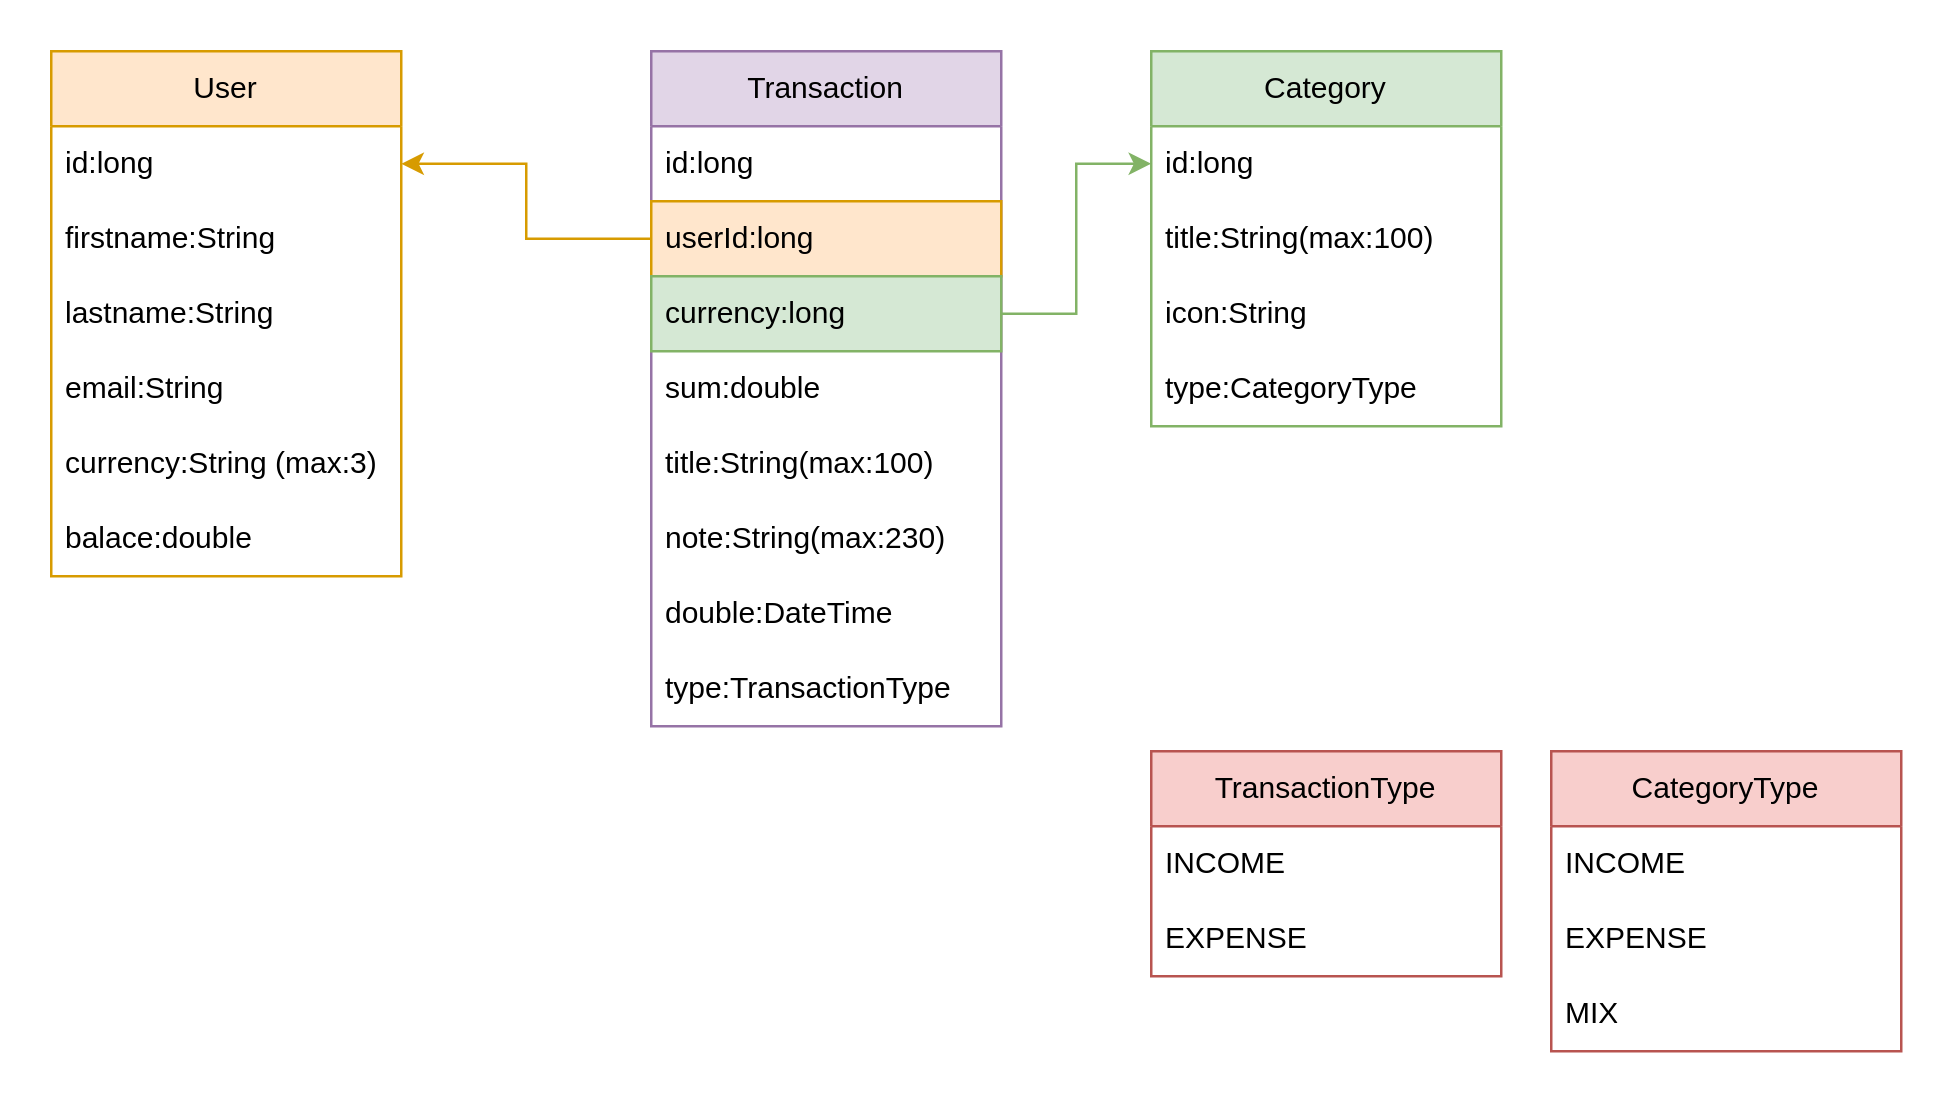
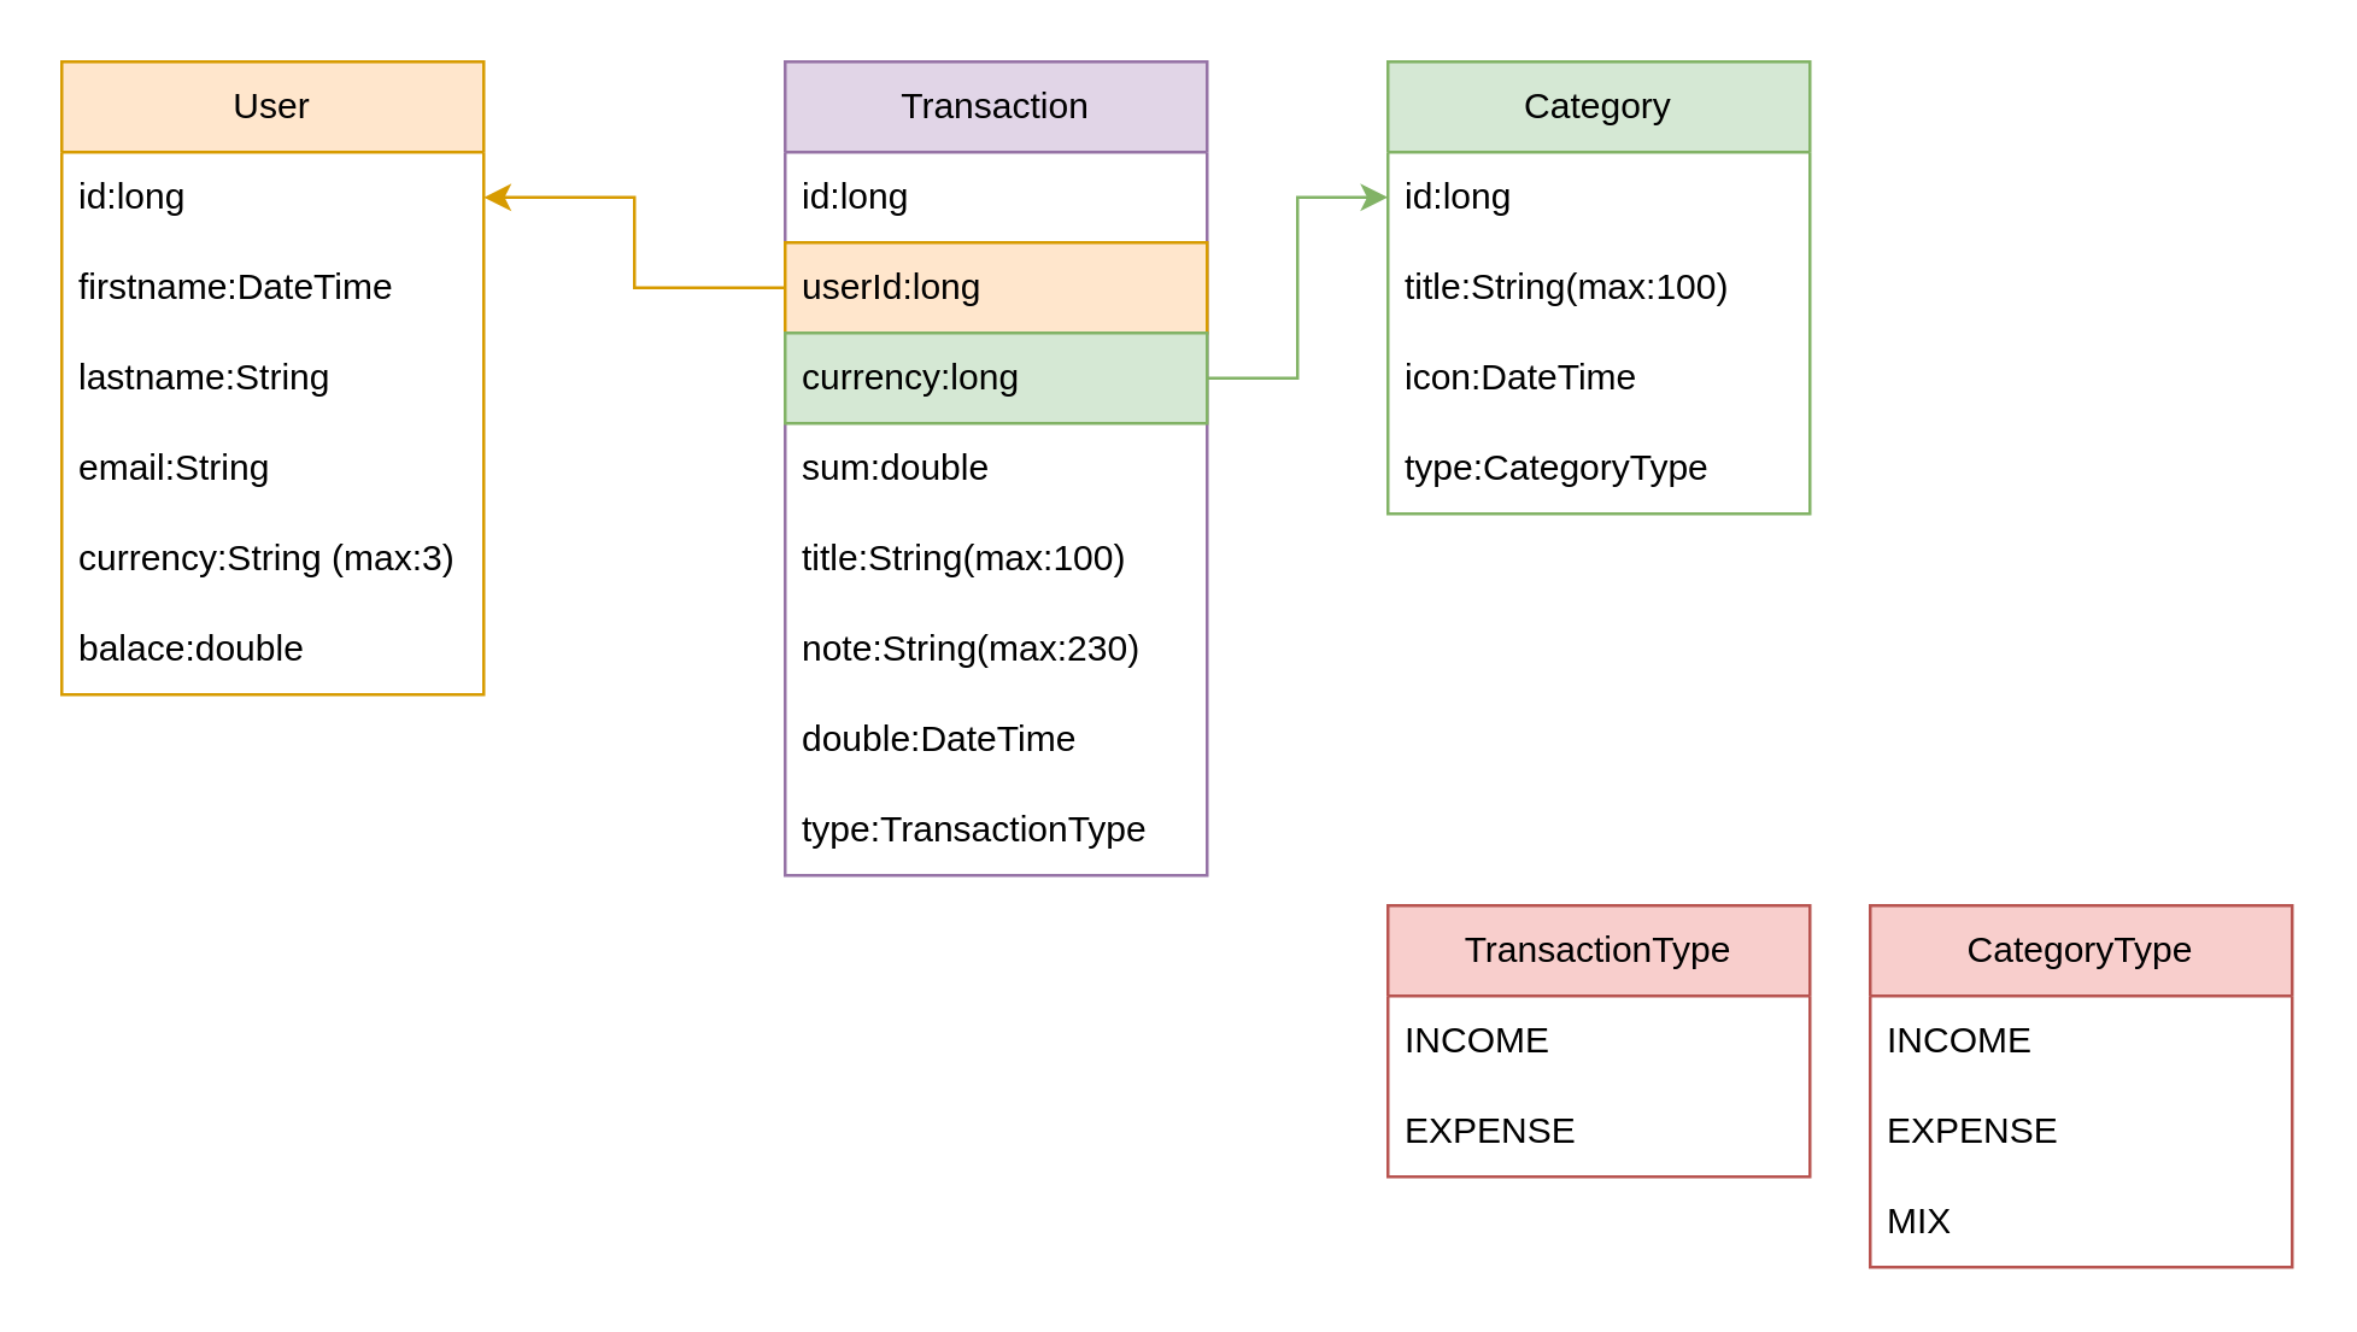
  <mxCell id="0" />
  <mxCell id="1" parent="0" />
  <mxCell id="2" value="User" style="swimlane;fontStyle=0;childLayout=stackLayout;horizontal=1;startSize=30;horizontalStack=0;resizeParent=1;resizeParentMax=0;resizeLast=0;collapsible=1;marginBottom=0;whiteSpace=wrap;html=1;fillColor=#ffe6cc;strokeColor=#d79b00;" vertex="1" parent="1"><mxGeometry x="20" y="20" width="140" height="210" as="geometry" /></mxCell>
  <mxCell id="3" value="id:long" style="text;strokeColor=none;fillColor=none;align=left;verticalAlign=middle;spacingLeft=4;spacingRight=4;overflow=hidden;points=[[0,0.5],[1,0.5]];portConstraint=eastwest;rotatable=0;whiteSpace=wrap;html=1;" vertex="1" parent="2"><mxGeometry y="30" width="140" height="30" as="geometry" /></mxCell>
- <mxCell id="4" value="firstname:String" style="text;strokeColor=none;fillColor=none;align=left;verticalAlign=middle;spacingLeft=4;spacingRight=4;overflow=hidden;points=[[0,0.5],[1,0.5]];portConstraint=eastwest;rotatable=0;whiteSpace=wrap;html=1;" vertex="1" parent="2"><mxGeometry y="60" width="140" height="30" as="geometry" /></mxCell>
+ <mxCell id="4" value="firstname:DateTime" style="text;strokeColor=none;fillColor=none;align=left;verticalAlign=middle;spacingLeft=4;spacingRight=4;overflow=hidden;points=[[0,0.5],[1,0.5]];portConstraint=eastwest;rotatable=0;whiteSpace=wrap;html=1;" vertex="1" parent="2"><mxGeometry y="60" width="140" height="30" as="geometry" /></mxCell>
  <mxCell id="5" value="lastname:String" style="text;strokeColor=none;fillColor=none;align=left;verticalAlign=middle;spacingLeft=4;spacingRight=4;overflow=hidden;points=[[0,0.5],[1,0.5]];portConstraint=eastwest;rotatable=0;whiteSpace=wrap;html=1;" vertex="1" parent="2"><mxGeometry y="90" width="140" height="30" as="geometry" /></mxCell>
  <mxCell id="6" value="email:String" style="text;strokeColor=none;fillColor=none;align=left;verticalAlign=middle;spacingLeft=4;spacingRight=4;overflow=hidden;points=[[0,0.5],[1,0.5]];portConstraint=eastwest;rotatable=0;whiteSpace=wrap;html=1;" vertex="1" parent="2"><mxGeometry y="120" width="140" height="30" as="geometry" /></mxCell>
  <mxCell id="7" value="currency:String (max:3)" style="text;strokeColor=none;fillColor=none;align=left;verticalAlign=middle;spacingLeft=4;spacingRight=4;overflow=hidden;points=[[0,0.5],[1,0.5]];portConstraint=eastwest;rotatable=0;whiteSpace=wrap;html=1;" vertex="1" parent="2"><mxGeometry y="150" width="140" height="30" as="geometry" /></mxCell>
  <mxCell id="8" value="balace:double" style="text;strokeColor=none;fillColor=none;align=left;verticalAlign=middle;spacingLeft=4;spacingRight=4;overflow=hidden;points=[[0,0.5],[1,0.5]];portConstraint=eastwest;rotatable=0;whiteSpace=wrap;html=1;" vertex="1" parent="2"><mxGeometry y="180" width="140" height="30" as="geometry" /></mxCell>
  <mxCell id="9" value="Transaction" style="swimlane;fontStyle=0;childLayout=stackLayout;horizontal=1;startSize=30;horizontalStack=0;resizeParent=1;resizeParentMax=0;resizeLast=0;collapsible=1;marginBottom=0;whiteSpace=wrap;html=1;fillColor=#e1d5e7;strokeColor=#9673a6;" vertex="1" parent="1"><mxGeometry x="260" y="20" width="140" height="270" as="geometry" /></mxCell>
  <mxCell id="10" value="id:long" style="text;strokeColor=none;fillColor=none;align=left;verticalAlign=middle;spacingLeft=4;spacingRight=4;overflow=hidden;points=[[0,0.5],[1,0.5]];portConstraint=eastwest;rotatable=0;whiteSpace=wrap;html=1;" vertex="1" parent="9"><mxGeometry y="30" width="140" height="30" as="geometry" /></mxCell>
  <mxCell id="11" value="userId:long" style="text;strokeColor=#d79b00;fillColor=#ffe6cc;align=left;verticalAlign=middle;spacingLeft=4;spacingRight=4;overflow=hidden;points=[[0,0.5],[1,0.5]];portConstraint=eastwest;rotatable=0;whiteSpace=wrap;html=1;" vertex="1" parent="9"><mxGeometry y="60" width="140" height="30" as="geometry" /></mxCell>
  <mxCell id="12" value="currency:long" style="text;strokeColor=#82b366;fillColor=#d5e8d4;align=left;verticalAlign=middle;spacingLeft=4;spacingRight=4;overflow=hidden;points=[[0,0.5],[1,0.5]];portConstraint=eastwest;rotatable=0;whiteSpace=wrap;html=1;" vertex="1" parent="9"><mxGeometry y="90" width="140" height="30" as="geometry" /></mxCell>
  <mxCell id="13" value="sum:double" style="text;strokeColor=none;fillColor=none;align=left;verticalAlign=middle;spacingLeft=4;spacingRight=4;overflow=hidden;points=[[0,0.5],[1,0.5]];portConstraint=eastwest;rotatable=0;whiteSpace=wrap;html=1;" vertex="1" parent="9"><mxGeometry y="120" width="140" height="30" as="geometry" /></mxCell>
  <mxCell id="14" value="title:String(max:100)" style="text;strokeColor=none;fillColor=none;align=left;verticalAlign=middle;spacingLeft=4;spacingRight=4;overflow=hidden;points=[[0,0.5],[1,0.5]];portConstraint=eastwest;rotatable=0;whiteSpace=wrap;html=1;" vertex="1" parent="9"><mxGeometry y="150" width="140" height="30" as="geometry" /></mxCell>
  <mxCell id="15" value="note:String(max:230)" style="text;strokeColor=none;fillColor=none;align=left;verticalAlign=middle;spacingLeft=4;spacingRight=4;overflow=hidden;points=[[0,0.5],[1,0.5]];portConstraint=eastwest;rotatable=0;whiteSpace=wrap;html=1;" vertex="1" parent="9"><mxGeometry y="180" width="140" height="30" as="geometry" /></mxCell>
  <mxCell id="16" value="double:DateTime" style="text;strokeColor=none;fillColor=none;align=left;verticalAlign=middle;spacingLeft=4;spacingRight=4;overflow=hidden;points=[[0,0.5],[1,0.5]];portConstraint=eastwest;rotatable=0;whiteSpace=wrap;html=1;" vertex="1" parent="9"><mxGeometry y="210" width="140" height="30" as="geometry" /></mxCell>
  <mxCell id="17" value="type:&lt;span style=&quot;text-align: center;&quot;&gt;TransactionType&lt;/span&gt;" style="text;strokeColor=none;fillColor=none;align=left;verticalAlign=middle;spacingLeft=4;spacingRight=4;overflow=hidden;points=[[0,0.5],[1,0.5]];portConstraint=eastwest;rotatable=0;whiteSpace=wrap;html=1;" vertex="1" parent="9"><mxGeometry y="240" width="140" height="30" as="geometry" /></mxCell>
  <mxCell id="18" style="edgeStyle=orthogonalEdgeStyle;rounded=0;orthogonalLoop=1;jettySize=auto;html=1;entryX=1;entryY=0.5;entryDx=0;entryDy=0;fillColor=#ffe6cc;strokeColor=#d79b00;" edge="1" parent="1" source="11" target="3"><mxGeometry relative="1" as="geometry" /></mxCell>
  <mxCell id="19" value="Category" style="swimlane;fontStyle=0;childLayout=stackLayout;horizontal=1;startSize=30;horizontalStack=0;resizeParent=1;resizeParentMax=0;resizeLast=0;collapsible=1;marginBottom=0;whiteSpace=wrap;html=1;fillColor=#d5e8d4;strokeColor=#82b366;" vertex="1" parent="1"><mxGeometry x="460" y="20" width="140" height="150" as="geometry" /></mxCell>
  <mxCell id="20" value="id:long" style="text;strokeColor=none;fillColor=none;align=left;verticalAlign=middle;spacingLeft=4;spacingRight=4;overflow=hidden;points=[[0,0.5],[1,0.5]];portConstraint=eastwest;rotatable=0;whiteSpace=wrap;html=1;" vertex="1" parent="19"><mxGeometry y="30" width="140" height="30" as="geometry" /></mxCell>
  <mxCell id="21" value="&lt;div style=&quot;text-align: center;&quot;&gt;&lt;span style=&quot;background-color: initial;&quot;&gt;title:String(max:100)&lt;/span&gt;&lt;/div&gt;" style="text;strokeColor=none;fillColor=none;align=left;verticalAlign=middle;spacingLeft=4;spacingRight=4;overflow=hidden;points=[[0,0.5],[1,0.5]];portConstraint=eastwest;rotatable=0;whiteSpace=wrap;html=1;" vertex="1" parent="19"><mxGeometry y="60" width="140" height="30" as="geometry" /></mxCell>
- <mxCell id="22" value="&lt;div style=&quot;text-align: center;&quot;&gt;&lt;span style=&quot;background-color: initial;&quot;&gt;icon:String&lt;/span&gt;&lt;/div&gt;" style="text;strokeColor=none;fillColor=none;align=left;verticalAlign=middle;spacingLeft=4;spacingRight=4;overflow=hidden;points=[[0,0.5],[1,0.5]];portConstraint=eastwest;rotatable=0;whiteSpace=wrap;html=1;" vertex="1" parent="19"><mxGeometry y="90" width="140" height="30" as="geometry" /></mxCell>
+ <mxCell id="22" value="&lt;div style=&quot;text-align: center;&quot;&gt;&lt;span style=&quot;background-color: initial;&quot;&gt;icon:DateTime&lt;/span&gt;&lt;/div&gt;" style="text;strokeColor=none;fillColor=none;align=left;verticalAlign=middle;spacingLeft=4;spacingRight=4;overflow=hidden;points=[[0,0.5],[1,0.5]];portConstraint=eastwest;rotatable=0;whiteSpace=wrap;html=1;" vertex="1" parent="19"><mxGeometry y="90" width="140" height="30" as="geometry" /></mxCell>
  <mxCell id="23" value="&lt;div style=&quot;text-align: center;&quot;&gt;&lt;span style=&quot;background-color: initial;&quot;&gt;type:&lt;/span&gt;&lt;span style=&quot;background-color: initial; text-align: left;&quot;&gt;CategoryType&lt;/span&gt;&lt;/div&gt;" style="text;strokeColor=none;fillColor=none;align=left;verticalAlign=middle;spacingLeft=4;spacingRight=4;overflow=hidden;points=[[0,0.5],[1,0.5]];portConstraint=eastwest;rotatable=0;whiteSpace=wrap;html=1;" vertex="1" parent="19"><mxGeometry y="120" width="140" height="30" as="geometry" /></mxCell>
  <mxCell id="24" style="edgeStyle=orthogonalEdgeStyle;rounded=0;orthogonalLoop=1;jettySize=auto;html=1;fillColor=#d5e8d4;strokeColor=#82b366;" edge="1" parent="1" source="12" target="20"><mxGeometry relative="1" as="geometry" /></mxCell>
  <mxCell id="25" value="&lt;span style=&quot;text-align: left;&quot;&gt;CategoryType&lt;/span&gt;" style="swimlane;fontStyle=0;childLayout=stackLayout;horizontal=1;startSize=30;horizontalStack=0;resizeParent=1;resizeParentMax=0;resizeLast=0;collapsible=1;marginBottom=0;whiteSpace=wrap;html=1;fillColor=#f8cecc;strokeColor=#b85450;" vertex="1" parent="1"><mxGeometry x="620" y="300" width="140" height="120" as="geometry" /></mxCell>
  <mxCell id="26" value="INCOME" style="text;strokeColor=none;fillColor=none;align=left;verticalAlign=middle;spacingLeft=4;spacingRight=4;overflow=hidden;points=[[0,0.5],[1,0.5]];portConstraint=eastwest;rotatable=0;whiteSpace=wrap;html=1;" vertex="1" parent="25"><mxGeometry y="30" width="140" height="30" as="geometry" /></mxCell>
  <mxCell id="27" value="EXPENSE" style="text;strokeColor=none;fillColor=none;align=left;verticalAlign=middle;spacingLeft=4;spacingRight=4;overflow=hidden;points=[[0,0.5],[1,0.5]];portConstraint=eastwest;rotatable=0;whiteSpace=wrap;html=1;" vertex="1" parent="25"><mxGeometry y="60" width="140" height="30" as="geometry" /></mxCell>
  <mxCell id="28" value="MIX" style="text;strokeColor=none;fillColor=none;align=left;verticalAlign=middle;spacingLeft=4;spacingRight=4;overflow=hidden;points=[[0,0.5],[1,0.5]];portConstraint=eastwest;rotatable=0;whiteSpace=wrap;html=1;" vertex="1" parent="25"><mxGeometry y="90" width="140" height="30" as="geometry" /></mxCell>
  <mxCell id="29" value="TransactionType" style="swimlane;fontStyle=0;childLayout=stackLayout;horizontal=1;startSize=30;horizontalStack=0;resizeParent=1;resizeParentMax=0;resizeLast=0;collapsible=1;marginBottom=0;whiteSpace=wrap;html=1;fillColor=#f8cecc;strokeColor=#b85450;" vertex="1" parent="1"><mxGeometry x="460" y="300" width="140" height="90" as="geometry" /></mxCell>
  <mxCell id="30" value="INCOME" style="text;strokeColor=none;fillColor=none;align=left;verticalAlign=middle;spacingLeft=4;spacingRight=4;overflow=hidden;points=[[0,0.5],[1,0.5]];portConstraint=eastwest;rotatable=0;whiteSpace=wrap;html=1;" vertex="1" parent="29"><mxGeometry y="30" width="140" height="30" as="geometry" /></mxCell>
  <mxCell id="31" value="EXPENSE" style="text;strokeColor=none;fillColor=none;align=left;verticalAlign=middle;spacingLeft=4;spacingRight=4;overflow=hidden;points=[[0,0.5],[1,0.5]];portConstraint=eastwest;rotatable=0;whiteSpace=wrap;html=1;" vertex="1" parent="29"><mxGeometry y="60" width="140" height="30" as="geometry" /></mxCell>
